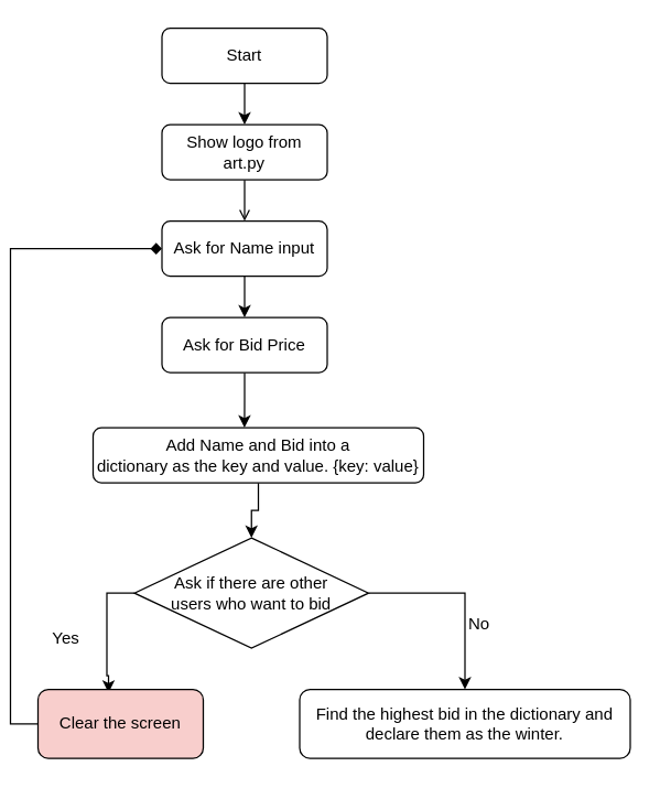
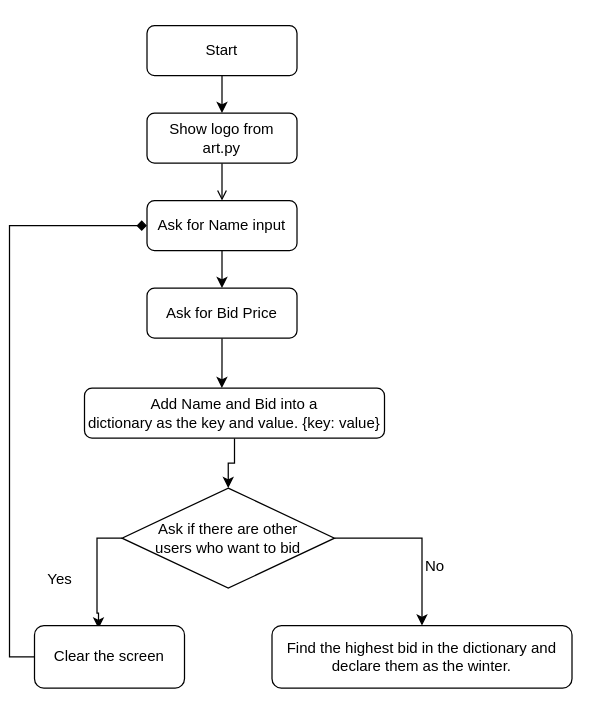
  <mxCell id="0" />
  <mxCell id="1" parent="0" />
  <mxCell id="2" style="edgeStyle=orthogonalEdgeStyle;rounded=0;orthogonalLoop=1;jettySize=auto;html=1;exitX=0.5;exitY=1;exitDx=0;exitDy=0;entryX=0.5;entryY=0;entryDx=0;entryDy=0;" edge="1" parent="1" source="3" target="5"><mxGeometry relative="1" as="geometry" /></mxCell>
  <mxCell id="3" value="Start" style="rounded=1;whiteSpace=wrap;html=1;fontSize=12;glass=0;strokeWidth=1;shadow=0;" parent="1" vertex="1"><mxGeometry x="110" y="20" width="120" height="40" as="geometry" /></mxCell>
  <mxCell id="4" style="edgeStyle=orthogonalEdgeStyle;rounded=0;orthogonalLoop=1;jettySize=auto;html=1;exitX=0.5;exitY=1;exitDx=0;exitDy=0;entryX=0.5;entryY=0;entryDx=0;entryDy=0;endArrow=open;" edge="1" parent="1" source="5" target="7"><mxGeometry relative="1" as="geometry" /></mxCell>
  <mxCell id="5" value="Show logo from&lt;br&gt;art.py" style="rounded=1;whiteSpace=wrap;html=1;" vertex="1" parent="1"><mxGeometry x="110" y="90" width="120" height="40" as="geometry" /></mxCell>
  <mxCell id="6" style="edgeStyle=orthogonalEdgeStyle;rounded=0;orthogonalLoop=1;jettySize=auto;html=1;exitX=0.5;exitY=1;exitDx=0;exitDy=0;entryX=0.5;entryY=0;entryDx=0;entryDy=0;" edge="1" parent="1" source="7" target="9"><mxGeometry relative="1" as="geometry" /></mxCell>
  <mxCell id="7" value="Ask for Name input" style="rounded=1;whiteSpace=wrap;html=1;" vertex="1" parent="1"><mxGeometry x="110" y="160" width="120" height="40" as="geometry" /></mxCell>
  <mxCell id="8" style="edgeStyle=orthogonalEdgeStyle;rounded=0;orthogonalLoop=1;jettySize=auto;html=1;exitX=0.5;exitY=1;exitDx=0;exitDy=0;entryX=0.458;entryY=0;entryDx=0;entryDy=0;entryPerimeter=0;" edge="1" parent="1" source="9" target="11"><mxGeometry relative="1" as="geometry" /></mxCell>
  <mxCell id="9" value="Ask for Bid Price" style="rounded=1;whiteSpace=wrap;html=1;" vertex="1" parent="1"><mxGeometry x="110" y="230" width="120" height="40" as="geometry" /></mxCell>
  <mxCell id="10" style="edgeStyle=orthogonalEdgeStyle;rounded=0;orthogonalLoop=1;jettySize=auto;html=1;exitX=0.5;exitY=1;exitDx=0;exitDy=0;entryX=0.5;entryY=0;entryDx=0;entryDy=0;" edge="1" parent="1" source="11" target="14"><mxGeometry relative="1" as="geometry" /></mxCell>
  <mxCell id="11" value="Add Name and Bid into a&lt;br&gt;dictionary as the key and value. {key: value}" style="rounded=1;whiteSpace=wrap;html=1;" vertex="1" parent="1"><mxGeometry x="60" y="310" width="240" height="40" as="geometry" /></mxCell>
  <mxCell id="12" style="edgeStyle=orthogonalEdgeStyle;rounded=0;orthogonalLoop=1;jettySize=auto;html=1;exitX=1;exitY=0.5;exitDx=0;exitDy=0;" edge="1" parent="1" source="14" target="17"><mxGeometry relative="1" as="geometry" /></mxCell>
  <mxCell id="13" style="edgeStyle=orthogonalEdgeStyle;rounded=0;orthogonalLoop=1;jettySize=auto;html=1;exitX=0;exitY=0.5;exitDx=0;exitDy=0;entryX=0.427;entryY=0.048;entryDx=0;entryDy=0;entryPerimeter=0;" edge="1" parent="1" source="14" target="16"><mxGeometry relative="1" as="geometry" /></mxCell>
  <mxCell id="14" value="Ask if there are other&lt;br&gt;users who want to bid" style="rhombus;whiteSpace=wrap;html=1;" vertex="1" parent="1"><mxGeometry x="90" y="390" width="170" height="80" as="geometry" /></mxCell>
  <mxCell id="15" style="edgeStyle=orthogonalEdgeStyle;rounded=0;orthogonalLoop=1;jettySize=auto;html=1;exitX=0;exitY=0.5;exitDx=0;exitDy=0;entryX=0;entryY=0.5;entryDx=0;entryDy=0;endArrow=diamond;" edge="1" parent="1" source="16" target="7"><mxGeometry relative="1" as="geometry" /></mxCell>
- <mxCell id="16" value="Clear the screen" style="rounded=1;whiteSpace=wrap;html=1;fillColor=#f8cecc;" vertex="1" parent="1"><mxGeometry x="20" y="500" width="120" height="50" as="geometry" /></mxCell>
+ <mxCell id="16" value="Clear the screen" style="rounded=1;whiteSpace=wrap;html=1;" vertex="1" parent="1"><mxGeometry x="20" y="500" width="120" height="50" as="geometry" /></mxCell>
  <mxCell id="17" value="Find the highest bid in the dictionary and declare them as the winter." style="rounded=1;whiteSpace=wrap;html=1;" vertex="1" parent="1"><mxGeometry x="210" y="500" width="240" height="50" as="geometry" /></mxCell>
  <mxCell id="18" value="No" style="text;html=1;align=center;verticalAlign=middle;resizable=0;points=[];autosize=1;strokeColor=none;fillColor=none;" vertex="1" parent="1"><mxGeometry x="320" y="438" width="40" height="30" as="geometry" /></mxCell>
  <mxCell id="19" value="Yes" style="text;html=1;align=center;verticalAlign=middle;resizable=0;points=[];autosize=1;strokeColor=none;fillColor=none;" vertex="1" parent="1"><mxGeometry x="20" y="448" width="40" height="30" as="geometry" /></mxCell>
